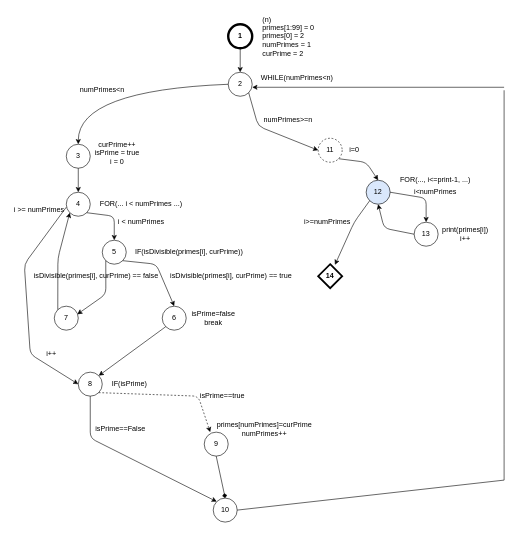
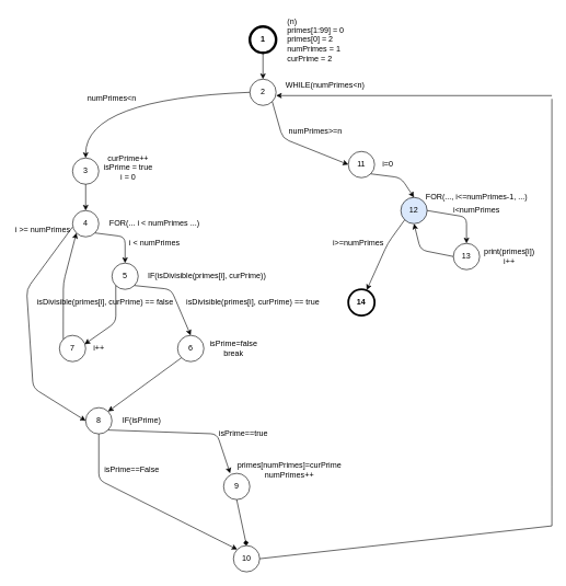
  <mxCell id="0" />
  <mxCell id="1" parent="0" />
  <mxCell id="2" value="" style="ellipse;whiteSpace=wrap;html=1;strokeWidth=4;" vertex="1" parent="1"><mxGeometry x="380" y="40" width="40" height="40" as="geometry" /></mxCell>
  <mxCell id="3" value="1" style="text;html=1;strokeColor=none;fillColor=none;align=center;verticalAlign=middle;whiteSpace=wrap;rounded=0;fontStyle=1" vertex="1" parent="1"><mxGeometry x="380" y="50" width="40" height="20" as="geometry" /></mxCell>
  <mxCell id="4" value="&lt;div style=&quot;text-align: left&quot;&gt;&lt;span&gt;(n)&lt;/span&gt;&lt;/div&gt;&lt;div style=&quot;text-align: left&quot;&gt;primes[1:99] = 0&lt;span&gt;&lt;br&gt;&lt;/span&gt;&lt;/div&gt;&lt;div style=&quot;text-align: left&quot;&gt;&lt;span&gt;primes[0] = 2&lt;/span&gt;&lt;/div&gt;&lt;div style=&quot;text-align: left&quot;&gt;&lt;span&gt;numPrimes = 1&lt;/span&gt;&lt;/div&gt;&lt;div style=&quot;text-align: left&quot;&gt;&lt;span&gt;curPrime = 2&lt;/span&gt;&lt;/div&gt;" style="text;html=1;align=center;verticalAlign=middle;resizable=0;points=[];autosize=1;" vertex="1" parent="1"><mxGeometry x="430" y="20" width="100" height="80" as="geometry" /></mxCell>
  <mxCell id="5" value="" style="endArrow=classic;html=1;exitX=0.5;exitY=1;exitDx=0;exitDy=0;" edge="1" parent="1" source="2"><mxGeometry width="50" height="50" relative="1" as="geometry"><mxPoint x="410" y="320" as="sourcePoint" /><mxPoint x="400" y="120" as="targetPoint" /></mxGeometry></mxCell>
  <mxCell id="6" value="" style="ellipse;whiteSpace=wrap;html=1;" vertex="1" parent="1"><mxGeometry x="380" y="120" width="40" height="40" as="geometry" /></mxCell>
  <mxCell id="7" value="2" style="text;html=1;strokeColor=none;fillColor=none;align=center;verticalAlign=middle;whiteSpace=wrap;rounded=0;" vertex="1" parent="1"><mxGeometry x="380" y="130" width="40" height="20" as="geometry" /></mxCell>
  <mxCell id="8" value="" style="curved=1;endArrow=classic;html=1;exitX=0;exitY=0.5;exitDx=0;exitDy=0;" edge="1" parent="1" source="7"><mxGeometry width="50" height="50" relative="1" as="geometry"><mxPoint x="270" y="230" as="sourcePoint" /><mxPoint x="130" y="240" as="targetPoint" /><Array as="points"><mxPoint x="130" y="150" /></Array></mxGeometry></mxCell>
  <mxCell id="9" value="" style="ellipse;whiteSpace=wrap;html=1;" vertex="1" parent="1"><mxGeometry x="110" y="240" width="40" height="40" as="geometry" /></mxCell>
  <mxCell id="10" value="3" style="text;html=1;strokeColor=none;fillColor=none;align=center;verticalAlign=middle;whiteSpace=wrap;rounded=0;" vertex="1" parent="1"><mxGeometry x="110" y="250" width="40" height="20" as="geometry" /></mxCell>
  <mxCell id="11" value="numPrimes&amp;lt;n" style="text;html=1;strokeColor=none;fillColor=none;align=center;verticalAlign=middle;whiteSpace=wrap;rounded=0;" vertex="1" parent="1"><mxGeometry x="130" y="140" width="80" height="20" as="geometry" /></mxCell>
  <mxCell id="12" value="WHILE(numPrimes&amp;lt;n)" style="text;html=1;strokeColor=none;fillColor=none;align=center;verticalAlign=middle;whiteSpace=wrap;rounded=0;" vertex="1" parent="1"><mxGeometry x="440" y="120" width="110" height="20" as="geometry" /></mxCell>
  <mxCell id="13" value="curPrime++&lt;br&gt;isPrime = true&lt;br&gt;i = 0" style="text;html=1;strokeColor=none;fillColor=none;align=center;verticalAlign=middle;whiteSpace=wrap;rounded=0;" vertex="1" parent="1"><mxGeometry x="150" y="230" width="90" height="50" as="geometry" /></mxCell>
  <mxCell id="14" value="" style="endArrow=classic;html=1;exitX=0.5;exitY=1;exitDx=0;exitDy=0;" edge="1" parent="1" source="9"><mxGeometry width="50" height="50" relative="1" as="geometry"><mxPoint x="110" y="370" as="sourcePoint" /><mxPoint x="130" y="320" as="targetPoint" /></mxGeometry></mxCell>
  <mxCell id="15" value="" style="ellipse;whiteSpace=wrap;html=1;" vertex="1" parent="1"><mxGeometry x="110" y="320" width="40" height="40" as="geometry" /></mxCell>
  <mxCell id="16" value="4" style="text;html=1;strokeColor=none;fillColor=none;align=center;verticalAlign=middle;whiteSpace=wrap;rounded=0;" vertex="1" parent="1"><mxGeometry x="110" y="330" width="40" height="20" as="geometry" /></mxCell>
  <mxCell id="17" value="FOR(... i &amp;lt; numPrimes ...)" style="text;html=1;strokeColor=none;fillColor=none;align=center;verticalAlign=middle;whiteSpace=wrap;rounded=0;" vertex="1" parent="1"><mxGeometry x="150" y="330" width="170" height="20" as="geometry" /></mxCell>
  <mxCell id="18" value="i &amp;gt;= numPrimes" style="text;html=1;strokeColor=none;fillColor=none;align=center;verticalAlign=middle;whiteSpace=wrap;rounded=0;" vertex="1" parent="1"><mxGeometry x="20" y="340" width="90" height="20" as="geometry" /></mxCell>
  <mxCell id="19" value="" style="endArrow=classic;html=1;exitX=1;exitY=1;exitDx=0;exitDy=0;" edge="1" parent="1" source="15"><mxGeometry width="50" height="50" relative="1" as="geometry"><mxPoint x="220" y="360" as="sourcePoint" /><mxPoint x="190" y="400" as="targetPoint" /><Array as="points"><mxPoint x="190" y="360" /></Array></mxGeometry></mxCell>
  <mxCell id="20" value="5" style="ellipse;whiteSpace=wrap;html=1;" vertex="1" parent="1"><mxGeometry x="170" y="400" width="40" height="40" as="geometry" /></mxCell>
  <mxCell id="21" value="i &amp;lt; numPrimes" style="text;html=1;strokeColor=none;fillColor=none;align=center;verticalAlign=middle;whiteSpace=wrap;rounded=0;" vertex="1" parent="1"><mxGeometry x="180" y="360" width="110" height="20" as="geometry" /></mxCell>
  <mxCell id="22" value="IF(isDivisible(primes[i], curPrime))" style="text;html=1;strokeColor=none;fillColor=none;align=center;verticalAlign=middle;whiteSpace=wrap;rounded=0;" vertex="1" parent="1"><mxGeometry x="220" y="410" width="190" height="20" as="geometry" /></mxCell>
  <mxCell id="23" value="" style="endArrow=classic;html=1;exitX=1;exitY=1;exitDx=0;exitDy=0;" edge="1" parent="1" source="20"><mxGeometry width="50" height="50" relative="1" as="geometry"><mxPoint x="220" y="510" as="sourcePoint" /><mxPoint x="290" y="510" as="targetPoint" /><Array as="points"><mxPoint x="260" y="440" /></Array></mxGeometry></mxCell>
  <mxCell id="24" value="isDivisible(primes[i], curPrime) == true" style="text;html=1;strokeColor=none;fillColor=none;align=center;verticalAlign=middle;whiteSpace=wrap;rounded=0;" vertex="1" parent="1"><mxGeometry x="280" y="450" width="210" height="20" as="geometry" /></mxCell>
  <mxCell id="25" value="isDivisible(primes[i], curPrime) == false" style="text;html=1;strokeColor=none;fillColor=none;align=center;verticalAlign=middle;whiteSpace=wrap;rounded=0;" vertex="1" parent="1"><mxGeometry x="50" y="450" width="220" height="20" as="geometry" /></mxCell>
  <mxCell id="26" value="" style="endArrow=classic;html=1;exitX=0;exitY=1;exitDx=0;exitDy=0;entryX=0.958;entryY=0.338;entryDx=0;entryDy=0;entryPerimeter=0;" edge="1" parent="1" source="20" target="27"><mxGeometry width="50" height="50" relative="1" as="geometry"><mxPoint x="175.858" y="434.142" as="sourcePoint" /><mxPoint x="110" y="510" as="targetPoint" /><Array as="points"><mxPoint x="176" y="490" /></Array></mxGeometry></mxCell>
  <mxCell id="27" value="7" style="ellipse;whiteSpace=wrap;html=1;" vertex="1" parent="1"><mxGeometry x="90" y="510" width="40" height="40" as="geometry" /></mxCell>
  <mxCell id="28" value="6" style="ellipse;whiteSpace=wrap;html=1;" vertex="1" parent="1"><mxGeometry x="270" y="510" width="40" height="40" as="geometry" /></mxCell>
  <mxCell id="29" value="" style="endArrow=classic;html=1;entryX=0;entryY=1;entryDx=0;entryDy=0;exitX=0;exitY=0;exitDx=0;exitDy=0;" edge="1" parent="1" source="27" target="15"><mxGeometry width="50" height="50" relative="1" as="geometry"><mxPoint x="40" y="540" as="sourcePoint" /><mxPoint x="90" y="490" as="targetPoint" /><Array as="points"><mxPoint x="96" y="430" /></Array></mxGeometry></mxCell>
  <mxCell id="30" value="isPrime=false&lt;br&gt;break" style="text;html=1;align=center;verticalAlign=middle;resizable=0;points=[];autosize=1;" vertex="1" parent="1"><mxGeometry x="310" y="515" width="90" height="30" as="geometry" /></mxCell>
  <mxCell id="31" value="8" style="ellipse;whiteSpace=wrap;html=1;" vertex="1" parent="1"><mxGeometry x="130" y="620" width="40" height="40" as="geometry" /></mxCell>
  <mxCell id="32" value="IF(isPrime)" style="text;html=1;align=center;verticalAlign=middle;resizable=0;points=[];autosize=1;" vertex="1" parent="1"><mxGeometry x="180" y="630" width="70" height="20" as="geometry" /></mxCell>
  <mxCell id="33" value="" style="endArrow=classic;html=1;entryX=0;entryY=0.5;entryDx=0;entryDy=0;exitX=0;exitY=0.75;exitDx=0;exitDy=0;" edge="1" parent="1" source="16" target="31"><mxGeometry width="50" height="50" relative="1" as="geometry"><mxPoint x="50" y="370" as="sourcePoint" /><mxPoint x="270" y="510" as="targetPoint" /><Array as="points"><mxPoint x="40" y="440" /><mxPoint x="50" y="590" /></Array></mxGeometry></mxCell>
  <mxCell id="34" value="" style="endArrow=classic;html=1;exitX=0;exitY=1;exitDx=0;exitDy=0;entryX=1;entryY=0;entryDx=0;entryDy=0;" edge="1" parent="1" source="28" target="31"><mxGeometry width="50" height="50" relative="1" as="geometry"><mxPoint x="220" y="560" as="sourcePoint" /><mxPoint x="270" y="510" as="targetPoint" /></mxGeometry></mxCell>
  <mxCell id="35" value="" style="endArrow=classic;html=1;exitX=0.5;exitY=1;exitDx=0;exitDy=0;entryX=0;entryY=0;entryDx=0;entryDy=0;" edge="1" parent="1" source="31" target="39"><mxGeometry width="50" height="50" relative="1" as="geometry"><mxPoint x="220" y="630" as="sourcePoint" /><mxPoint x="80" y="720" as="targetPoint" /><Array as="points"><mxPoint x="150" y="730" /></Array></mxGeometry></mxCell>
- <mxCell id="36" value="" style="endArrow=classic;html=1;exitX=1;exitY=1;exitDx=0;exitDy=0;entryX=0.25;entryY=0;entryDx=0;entryDy=0;entryPerimeter=0;dashed=1;" edge="1" parent="1" source="31" target="40"><mxGeometry width="50" height="50" relative="1" as="geometry"><mxPoint x="220" y="630" as="sourcePoint" /><mxPoint x="360" y="720" as="targetPoint" /><Array as="points"><mxPoint x="330" y="660" /></Array></mxGeometry></mxCell>
+ <mxCell id="36" value="" style="endArrow=classic;html=1;exitX=1;exitY=1;exitDx=0;exitDy=0;entryX=0.25;entryY=0;entryDx=0;entryDy=0;entryPerimeter=0;" edge="1" parent="1" source="31" target="40"><mxGeometry width="50" height="50" relative="1" as="geometry"><mxPoint x="220" y="630" as="sourcePoint" /><mxPoint x="360" y="720" as="targetPoint" /><Array as="points"><mxPoint x="330" y="660" /></Array></mxGeometry></mxCell>
  <mxCell id="37" value="isPrime==true" style="text;html=1;align=center;verticalAlign=middle;resizable=0;points=[];autosize=1;" vertex="1" parent="1"><mxGeometry x="325" y="650" width="90" height="20" as="geometry" /></mxCell>
  <mxCell id="38" value="isPrime==False" style="text;html=1;align=center;verticalAlign=middle;resizable=0;points=[];autosize=1;" vertex="1" parent="1"><mxGeometry x="150" y="705" width="100" height="20" as="geometry" /></mxCell>
  <mxCell id="39" value="10" style="ellipse;whiteSpace=wrap;html=1;" vertex="1" parent="1"><mxGeometry x="355" y="830" width="40" height="40" as="geometry" /></mxCell>
  <mxCell id="40" value="9" style="ellipse;whiteSpace=wrap;html=1;" vertex="1" parent="1"><mxGeometry x="340" y="720" width="40" height="40" as="geometry" /></mxCell>
  <mxCell id="41" value="primes[numPrimes]=curPrime&lt;br&gt;numPrimes++" style="text;html=1;align=center;verticalAlign=middle;resizable=0;points=[];autosize=1;" vertex="1" parent="1"><mxGeometry x="355" y="700" width="170" height="30" as="geometry" /></mxCell>
  <mxCell id="42" value="" style="endArrow=none;html=1;exitX=1;exitY=0.5;exitDx=0;exitDy=0;" edge="1" parent="1" source="39"><mxGeometry width="50" height="50" relative="1" as="geometry"><mxPoint x="280" y="810" as="sourcePoint" /><mxPoint x="840" y="800" as="targetPoint" /></mxGeometry></mxCell>
  <mxCell id="43" value="" style="endArrow=none;html=1;" edge="1" parent="1"><mxGeometry width="50" height="50" relative="1" as="geometry"><mxPoint x="840" y="800" as="sourcePoint" /><mxPoint x="840" y="740" as="targetPoint" /></mxGeometry></mxCell>
  <mxCell id="44" value="" style="endArrow=none;html=1;" edge="1" parent="1"><mxGeometry width="50" height="50" relative="1" as="geometry"><mxPoint x="840" y="740" as="sourcePoint" /><mxPoint x="840" y="150" as="targetPoint" /></mxGeometry></mxCell>
  <mxCell id="45" value="" style="endArrow=classic;html=1;entryX=1;entryY=0.75;entryDx=0;entryDy=0;" edge="1" parent="1" target="7"><mxGeometry width="50" height="50" relative="1" as="geometry"><mxPoint x="840" y="145" as="sourcePoint" /><mxPoint x="410" y="220" as="targetPoint" /></mxGeometry></mxCell>
- <mxCell id="46" value="11" style="ellipse;whiteSpace=wrap;html=1;dashed=1;" vertex="1" parent="1"><mxGeometry x="530" y="230" width="40" height="40" as="geometry" /></mxCell>
+ <mxCell id="46" value="11" style="ellipse;whiteSpace=wrap;html=1;" vertex="1" parent="1"><mxGeometry x="530" y="230" width="40" height="40" as="geometry" /></mxCell>
  <mxCell id="47" value="" style="endArrow=classic;html=1;exitX=1;exitY=1;exitDx=0;exitDy=0;entryX=0;entryY=0.5;entryDx=0;entryDy=0;" edge="1" parent="1" source="6" target="46"><mxGeometry width="50" height="50" relative="1" as="geometry"><mxPoint x="480" y="220" as="sourcePoint" /><mxPoint x="530" y="170" as="targetPoint" /><Array as="points"><mxPoint x="430" y="210" /></Array></mxGeometry></mxCell>
  <mxCell id="48" value="numPrimes&amp;gt;=n" style="text;html=1;strokeColor=none;fillColor=none;align=center;verticalAlign=middle;whiteSpace=wrap;rounded=0;" vertex="1" parent="1"><mxGeometry x="435" y="190" width="90" height="20" as="geometry" /></mxCell>
  <mxCell id="49" value="i=0" style="text;html=1;align=center;verticalAlign=middle;resizable=0;points=[];autosize=1;" vertex="1" parent="1"><mxGeometry x="575" y="240" width="30" height="20" as="geometry" /></mxCell>
  <mxCell id="50" value="" style="endArrow=classic;html=1;exitX=1;exitY=1;exitDx=0;exitDy=0;" edge="1" parent="1" source="46"><mxGeometry width="50" height="50" relative="1" as="geometry"><mxPoint x="600" y="270" as="sourcePoint" /><mxPoint x="630" y="300" as="targetPoint" /><Array as="points"><mxPoint x="610" y="270" /></Array></mxGeometry></mxCell>
  <mxCell id="51" value="12" style="ellipse;whiteSpace=wrap;html=1;fillColor=#dae8fc;" vertex="1" parent="1"><mxGeometry x="610" y="300" width="40" height="40" as="geometry" /></mxCell>
  <mxCell id="52" value="" style="endArrow=classic;html=1;exitX=0;exitY=1;exitDx=0;exitDy=0;entryX=0.7;entryY=0.025;entryDx=0;entryDy=0;entryPerimeter=0;" edge="1" parent="1" source="51" target="59"><mxGeometry width="50" height="50" relative="1" as="geometry"><mxPoint x="540" y="430" as="sourcePoint" /><mxPoint x="590" y="420" as="targetPoint" /><Array as="points"><mxPoint x="590" y="370" /></Array></mxGeometry></mxCell>
  <mxCell id="53" value="13" style="ellipse;whiteSpace=wrap;html=1;" vertex="1" parent="1"><mxGeometry x="690" y="370" width="40" height="40" as="geometry" /></mxCell>
  <mxCell id="54" value="" style="endArrow=classic;html=1;exitX=1;exitY=0.5;exitDx=0;exitDy=0;" edge="1" parent="1" source="51"><mxGeometry width="50" height="50" relative="1" as="geometry"><mxPoint x="780" y="310" as="sourcePoint" /><mxPoint x="710" y="370" as="targetPoint" /><Array as="points"><mxPoint x="710" y="330" /></Array></mxGeometry></mxCell>
  <mxCell id="55" value="i&amp;gt;=numPrimes" style="text;html=1;align=center;verticalAlign=middle;resizable=0;points=[];autosize=1;" vertex="1" parent="1"><mxGeometry x="500" y="360" width="90" height="20" as="geometry" /></mxCell>
  <mxCell id="56" value="i&amp;lt;numPrimes" style="text;html=1;align=center;verticalAlign=middle;resizable=0;points=[];autosize=1;" vertex="1" parent="1"><mxGeometry x="680" y="310" width="90" height="20" as="geometry" /></mxCell>
  <mxCell id="57" value="print(primes[i])&lt;br&gt;i++" style="text;html=1;align=center;verticalAlign=middle;resizable=0;points=[];autosize=1;" vertex="1" parent="1"><mxGeometry x="730" y="375" width="90" height="30" as="geometry" /></mxCell>
  <mxCell id="58" value="" style="endArrow=classic;html=1;entryX=0.5;entryY=1;entryDx=0;entryDy=0;exitX=0;exitY=0.5;exitDx=0;exitDy=0;" edge="1" parent="1" source="53" target="51"><mxGeometry width="50" height="50" relative="1" as="geometry"><mxPoint x="540" y="430" as="sourcePoint" /><mxPoint x="590" y="380" as="targetPoint" /><Array as="points"><mxPoint x="640" y="380" /></Array></mxGeometry></mxCell>
- <mxCell id="59" value="14" style="rhombus;whiteSpace=wrap;html=1;fontStyle=1;strokeWidth=3;" vertex="1" parent="1"><mxGeometry x="530" y="440" width="40" height="40" as="geometry" /></mxCell>
- <mxCell id="60" value="FOR(..., i&amp;lt;=print-1, ...)" style="text;html=1;align=center;verticalAlign=middle;resizable=0;points=[];autosize=1;" vertex="1" parent="1"><mxGeometry x="640" y="290" width="170" height="20" as="geometry" /></mxCell>
- <mxCell id="61" value="i++" style="text;html=1;align=center;verticalAlign=middle;resizable=0;points=[];autosize=1;" vertex="1" parent="1"><mxGeometry x="70" y="580" width="30" height="20" as="geometry" /></mxCell>
+ <mxCell id="59" value="14" style="ellipse;whiteSpace=wrap;html=1;fontStyle=1;strokeWidth=3;" vertex="1" parent="1"><mxGeometry x="530" y="440" width="40" height="40" as="geometry" /></mxCell>
+ <mxCell id="60" value="FOR(..., i&amp;lt;=numPrimes-1, ...)" style="text;html=1;align=center;verticalAlign=middle;resizable=0;points=[];autosize=1;" vertex="1" parent="1"><mxGeometry x="640" y="290" width="170" height="20" as="geometry" /></mxCell>
+ <mxCell id="61" value="i++" style="text;html=1;align=center;verticalAlign=middle;resizable=0;points=[];autosize=1;" vertex="1" parent="1"><mxGeometry x="135" y="520" width="30" height="20" as="geometry" /></mxCell>
  <mxCell id="62" value="" style="endArrow=diamond;html=1;exitX=0.5;exitY=1;exitDx=0;exitDy=0;entryX=0.5;entryY=0;entryDx=0;entryDy=0;" edge="1" parent="1" source="40" target="39"><mxGeometry width="50" height="50" relative="1" as="geometry"><mxPoint x="340" y="700" as="sourcePoint" /><mxPoint x="390" y="650" as="targetPoint" /></mxGeometry></mxCell>
